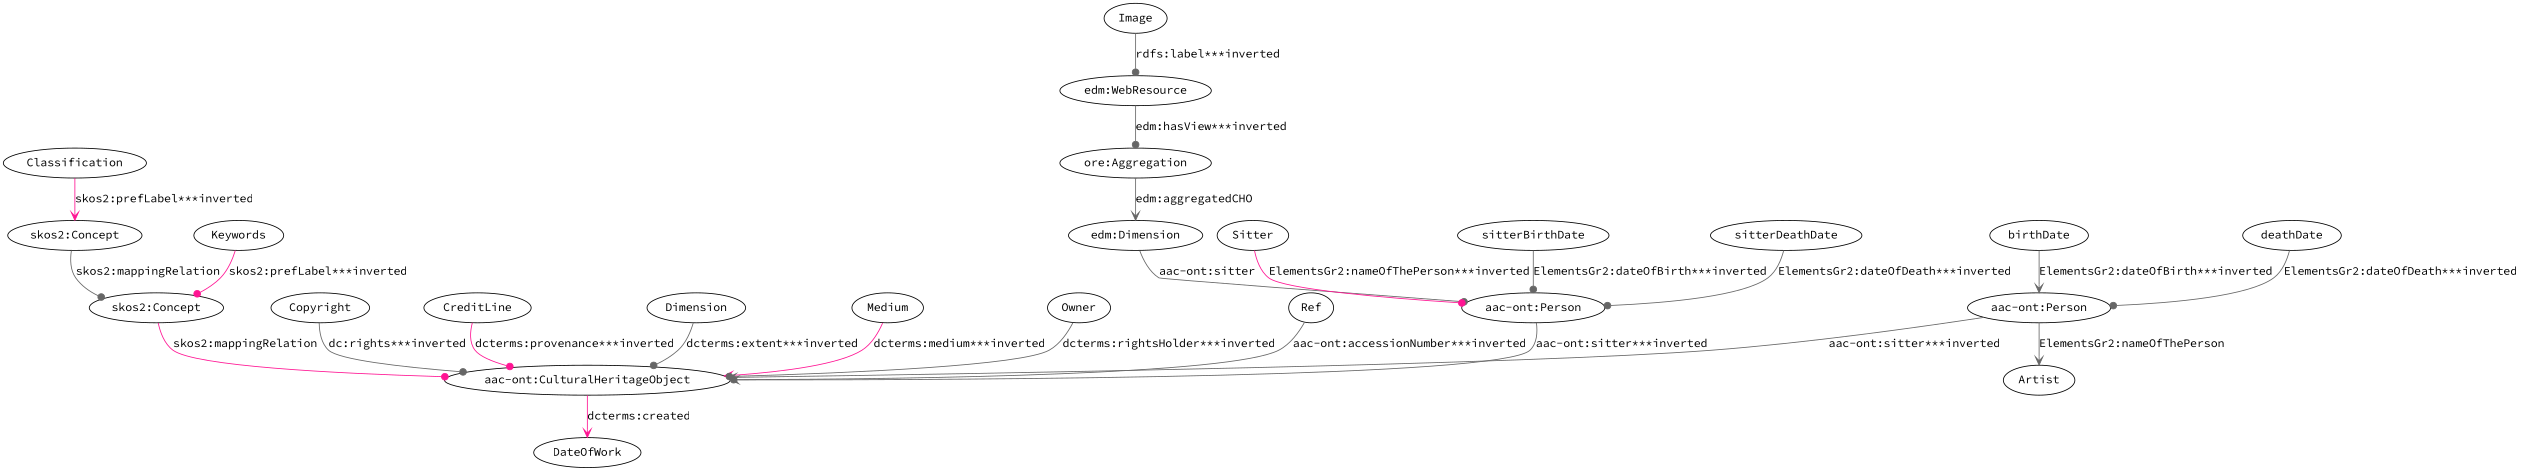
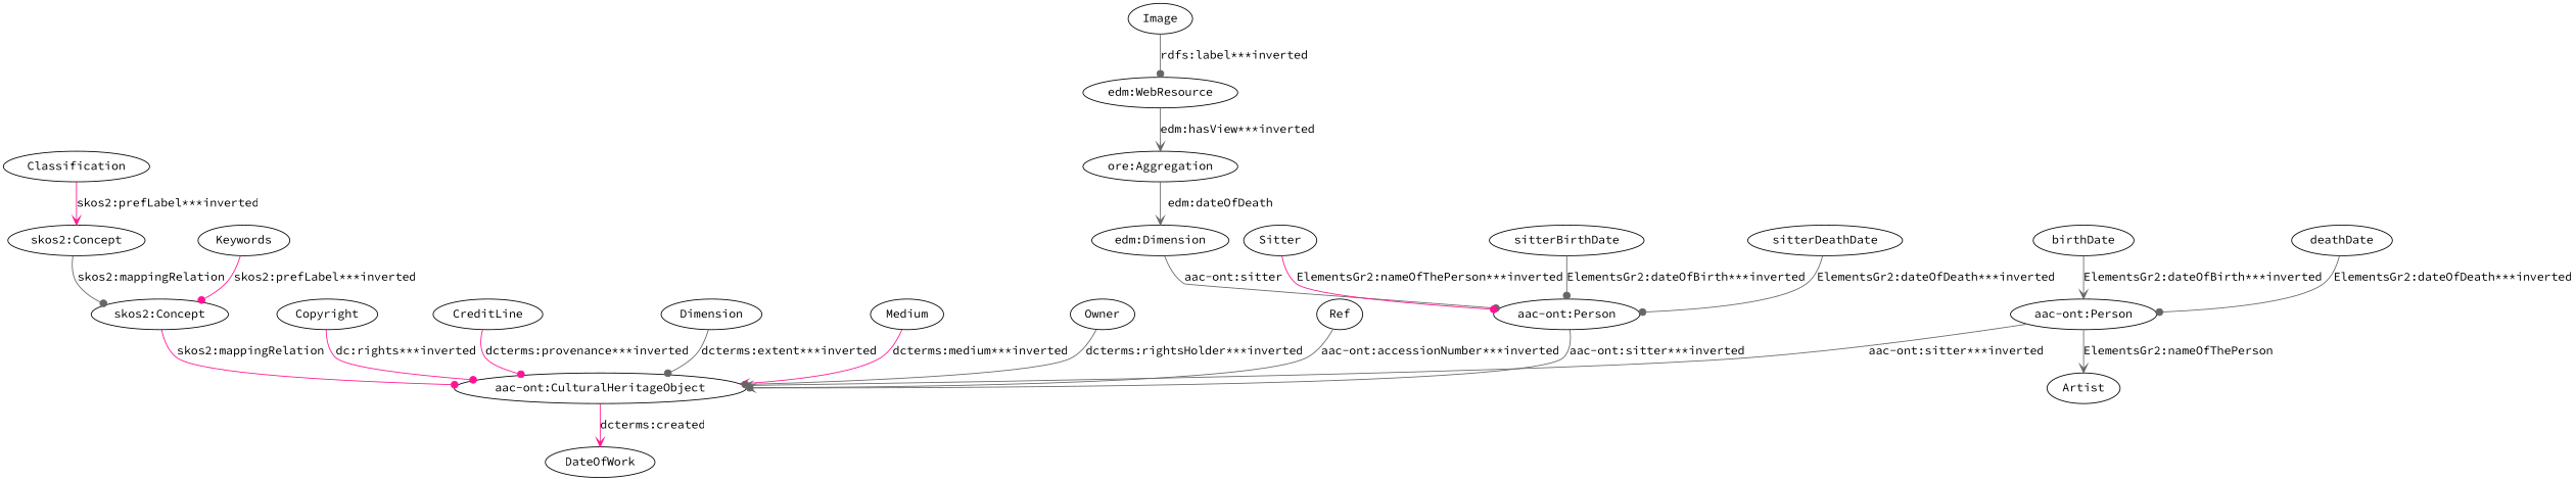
  digraph {
    fontname="Source Code Pro"
    node [fontname="Source Code Pro" type=attribute_name]
    edge [arrowhead=dot color=gray40 fontname="Source Code Pro" type=st_property_uri weight=1]
    n1 [label=Classification]
    n2 [label="skos2:Concept" type=class_uri]
    n3 [label="skos2:Concept" type=class_uri]
    n4 [label="aac-ont:CulturalHeritageObject" type=class_uri]
    n5 [label=Copyright]
    n6 [label=DateOfWork]
    n7 [label=CreditLine]
    n8 [label=Dimension]
    n9 [label=Image]
    n10 [label="edm:WebResource" type=class_uri]
    n11 [label="ore:Aggregation" type=class_uri]
    n12 [label="edm:Dimension" type=class_uri]
    n13 [label=Keywords]
    n14 [label=Medium]
    n15 [label=Owner]
    n16 [label=Ref]
    n17 [label=Sitter]
    n18 [label="aac-ont:Person" type=class_uri]
    n19 [label="aac-ont:Person" type=class_uri]
    n20 [label=Artist]
    n21 [label=birthDate]
    n22 [label=deathDate]
    n23 [label=sitterBirthDate]
    n24 [label=sitterDeathDate]
    n1 -> n2 [arrowhead=vee color=deeppink label="skos2:prefLabel***inverted"]
    n2 -> n3 [label="skos2:mappingRelation" type=direct_property_uri]
    n3 -> n4 [color=deeppink label="skos2:mappingRelation" type=inherited weight=4]
    n4 -> n6 [arrowhead=vee color=deeppink label="dcterms:created" weight=""]
-   n5 -> n4 [label="dc:rights***inverted"]
+   n5 -> n4 [color=deeppink label="dc:rights***inverted"]
    n7 -> n4 [color=deeppink label="dcterms:provenance***inverted"]
    n8 -> n4 [label="dcterms:extent***inverted"]
    n9 -> n10 [label="rdfs:label***inverted"]
-   n10 -> n11 [label="edm:hasView***inverted" type=direct_property_uri]
-   n11 -> n12 [arrowhead=vee label="edm:aggregatedCHO" type=direct_property_uri]
+   n10 -> n11 [arrowhead=vee label="edm:hasView***inverted" type=direct_property_uri]
+   n11 -> n12 [arrowhead=vee label="edm:dateOfDeath" type=direct_property_uri]
    n12 -> n18 [label="aac-ont:sitter" type=direct_property_uri]
    n13 -> n3 [color=deeppink label="skos2:prefLabel***inverted"]
    n14 -> n4 [arrowhead=vee color=deeppink label="dcterms:medium***inverted"]
    n15 -> n4 [label="dcterms:rightsHolder***inverted"]
    n16 -> n4 [label="aac-ont:accessionNumber***inverted"]
    n17 -> n18 [color=deeppink label="ElementsGr2:nameOfThePerson***inverted"]
    n18 -> n4 [arrowhead=vee label="aac-ont:sitter***inverted" type=direct_property_uri]
    n19 -> n4 [arrowhead=vee label="aac-ont:sitter***inverted" type=direct_property_uri]
    n19 -> n20 [arrowhead=vee label="ElementsGr2:nameOfThePerson" weight=""]
    n21 -> n19 [arrowhead=vee label="ElementsGr2:dateOfBirth***inverted"]
    n22 -> n19 [label="ElementsGr2:dateOfDeath***inverted"]
    n23 -> n18 [label="ElementsGr2:dateOfBirth***inverted"]
    n24 -> n18 [label="ElementsGr2:dateOfDeath***inverted"]
  }
